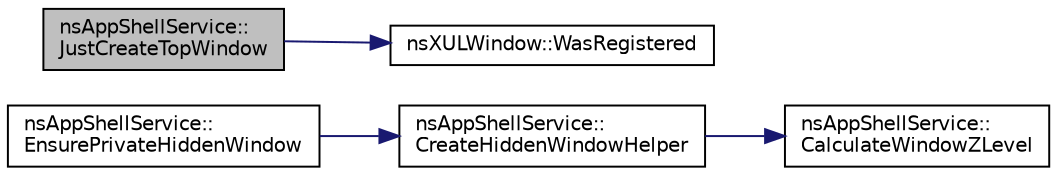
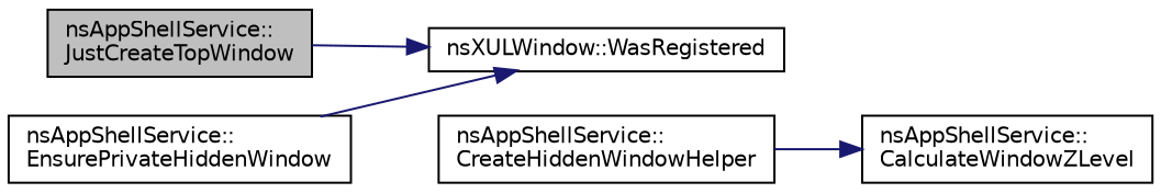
  digraph {
    rankdir=LR
    node [color=black fillcolor=white fontname=Helvetica fontsize=10 shape=record style=filled]
    edge [color=midnightblue fontname=Helvetica fontsize=10 labelfontname=Helvetica labelfontsize=10 style=solid]
    n1 [fillcolor=grey75 fontcolor=black height=0.2 label="nsAppShellService::\lJustCreateTopWindow" width=0.4]
    n2 [height=0.2 label="nsXULWindow::WasRegistered" width=0.4]
    n3 [height=0.2 label="nsAppShellService::\lEnsurePrivateHiddenWindow" width=0.4]
    n4 [height=0.2 label="nsAppShellService::\lCreateHiddenWindowHelper" width=0.4]
    n5 [height=0.2 label="nsAppShellService::\lCalculateWindowZLevel" width=0.4]
    n1 -> n2
-   n3 -> n4
+   n3 -> n2
    n4 -> n5
  }
